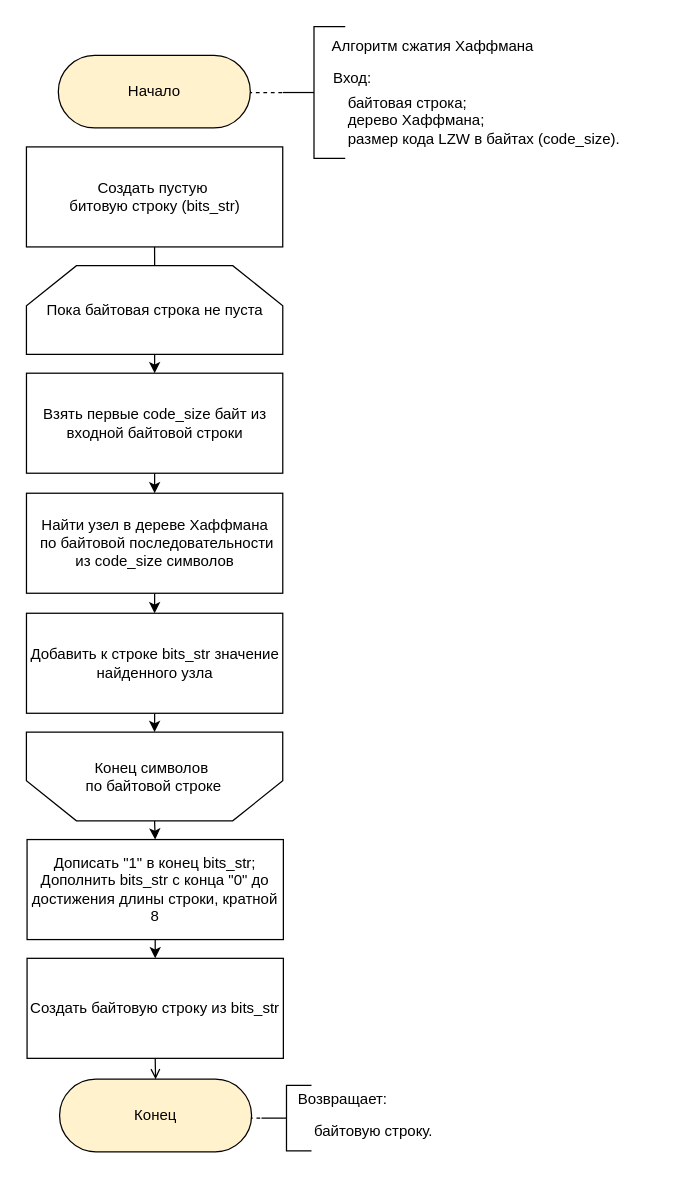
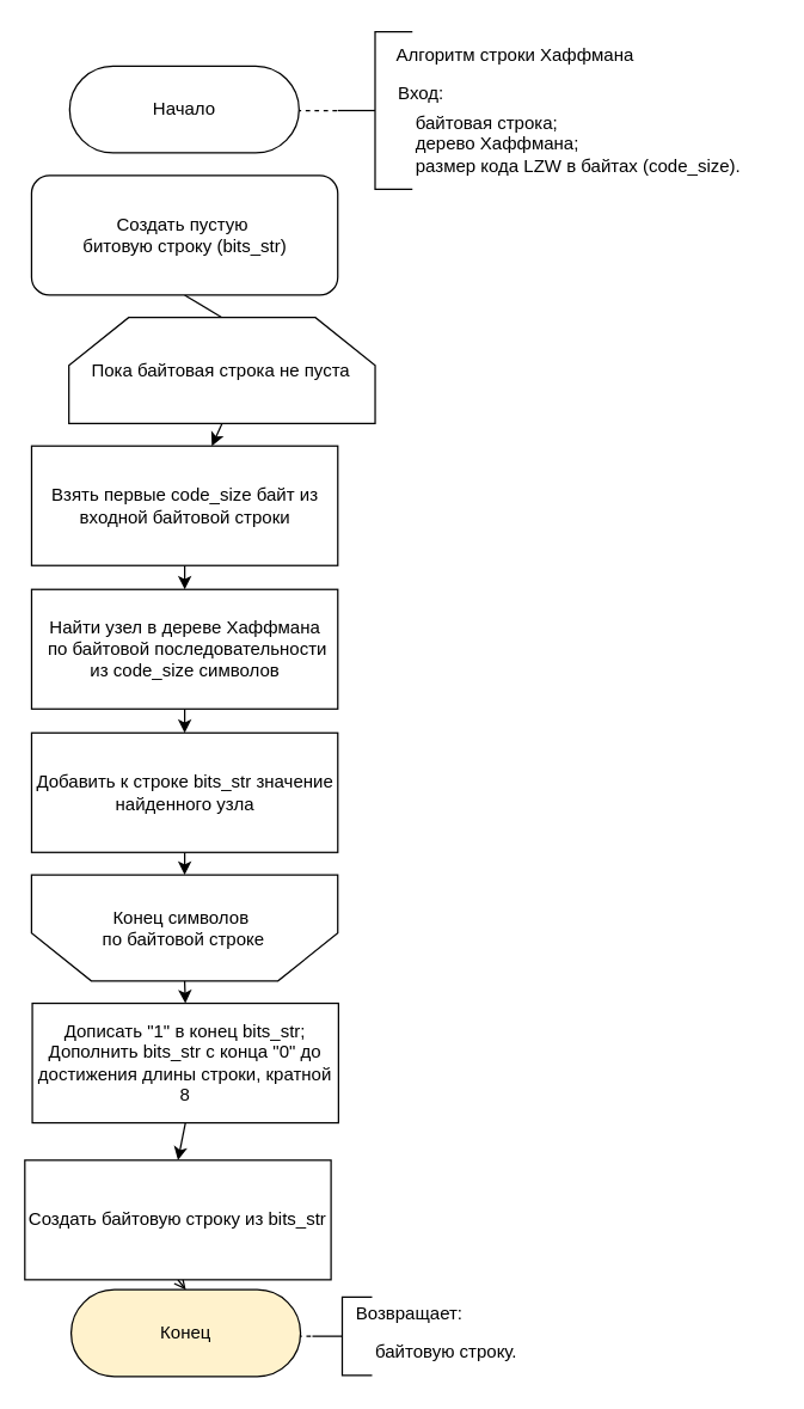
  <mxCell id="0" />
  <mxCell id="1" parent="0" />
  <mxCell id="2" style="edgeStyle=none;html=1;entryX=0;entryY=0.5;entryDx=0;entryDy=0;entryPerimeter=0;fontSize=12;endArrow=none;endFill=0;dashed=1;exitX=1;exitY=0.5;exitDx=0;exitDy=0;exitPerimeter=0;" parent="1" target="3" edge="1"><mxGeometry relative="1" as="geometry"><mxPoint x="198" y="73.5" as="sourcePoint" /></mxGeometry></mxCell>
  <mxCell id="3" value="" style="strokeWidth=1;html=1;shape=mxgraph.flowchart.annotation_2;align=left;labelPosition=right;pointerEvents=1;strokeColor=default;fontSize=13;gradientColor=none;" parent="1" vertex="1"><mxGeometry x="225.5" y="20.85" width="50" height="105.31" as="geometry" /></mxCell>
- <mxCell id="4" value="&lt;span style=&quot;font-size: 12px;&quot;&gt;&lt;font style=&quot;color: rgb(0, 0, 0);&quot;&gt;Алгоритм сжатия Хаффмана&lt;/font&gt;&lt;/span&gt;" style="text;html=1;align=left;verticalAlign=middle;resizable=0;points=[];autosize=1;strokeColor=none;fillColor=none;fontSize=13;strokeWidth=1;" parent="1" vertex="1"><mxGeometry x="263" y="20.85" width="190" height="30" as="geometry" /></mxCell>
+ <mxCell id="4" value="&lt;span style=&quot;font-size: 12px;&quot;&gt;&lt;font style=&quot;color: rgb(0, 0, 0);&quot;&gt;Алгоритм строки Хаффмана&lt;/font&gt;&lt;/span&gt;" style="text;html=1;align=left;verticalAlign=middle;resizable=0;points=[];autosize=1;strokeColor=none;fillColor=none;fontSize=13;strokeWidth=1;" parent="1" vertex="1"><mxGeometry x="263" y="20.85" width="190" height="30" as="geometry" /></mxCell>
  <mxCell id="5" value="Вход:" style="text;html=1;align=center;verticalAlign=middle;resizable=0;points=[];autosize=1;strokeColor=none;fillColor=none;fontSize=12;" parent="1" vertex="1"><mxGeometry x="255.5" y="46.78" width="50" height="30" as="geometry" /></mxCell>
  <mxCell id="6" value="&lt;span style=&quot;color: rgb(0, 0, 0);&quot;&gt;байтовая строка;&lt;/span&gt;&lt;div&gt;&lt;font style=&quot;color: rgb(0, 0, 0);&quot;&gt;дерево Хаффмана;&lt;/font&gt;&lt;br&gt;&lt;div&gt;&lt;div style=&quot;scrollbar-color: light-dark(#e2e2e2, #4b4b4b)&lt;br/&gt;&#09;&#09;&#09;&#09;&#09;light-dark(#fbfbfb, var(--dark-panel-color));&quot;&gt;&lt;font&gt;&lt;font style=&quot;color: rgb(0, 0, 0);&quot;&gt;размер кода LZW в байтах (&lt;/font&gt;&lt;span style=&quot;scrollbar-color: light-dark(#e2e2e2, #4b4b4b)&lt;br/&gt;&#09;&#09;&#09;&#09;&#09;light-dark(#fbfbfb, var(--dark-panel-color)); background-color: transparent; color: rgb(63, 63, 63);&quot;&gt;&lt;font style=&quot;color: rgb(0, 0, 0);&quot;&gt;code_size&lt;/font&gt;&lt;/span&gt;&lt;span style=&quot;color: light-dark(rgb(0, 0, 0), rgb(237, 237, 237)); scrollbar-color: light-dark(#e2e2e2, #4b4b4b)&lt;br/&gt;&#09;&#09;&#09;&#09;&#09;light-dark(#fbfbfb, var(--dark-panel-color)); background-color: transparent;&quot;&gt;).&lt;/span&gt;&lt;/font&gt;&lt;/div&gt;&lt;/div&gt;&lt;/div&gt;" style="text;html=1;align=left;verticalAlign=middle;resizable=0;points=[];autosize=1;strokeColor=none;fillColor=none;fontSize=12;" parent="1" vertex="1"><mxGeometry x="275.5" y="66.16" width="240" height="60" as="geometry" /></mxCell>
  <mxCell id="7" style="edgeStyle=none;html=1;exitX=0.5;exitY=1;exitDx=0;exitDy=0;entryX=0.5;entryY=0;entryDx=0;entryDy=0;endArrow=none;" parent="1" source="8" target="24" edge="1"><mxGeometry relative="1" as="geometry"><mxPoint x="123" y="241" as="targetPoint" /></mxGeometry></mxCell>
- <mxCell id="8" value="Создать пустую&amp;nbsp;&lt;div&gt;&lt;font style=&quot;color: rgb(0, 0, 0);&quot;&gt;битовую строку (bits_str)&lt;/font&gt;&lt;/div&gt;" style="rounded=0;whiteSpace=wrap;html=1;strokeColor=default;strokeWidth=1;fontSize=12;gradientColor=none;" parent="1" vertex="1"><mxGeometry x="20.5" y="117" width="205" height="80" as="geometry" /></mxCell>
+ <mxCell id="8" value="Создать пустую&amp;nbsp;&lt;div&gt;&lt;font style=&quot;color: rgb(0, 0, 0);&quot;&gt;битовую строку (bits_str)&lt;/font&gt;&lt;/div&gt;" style="whiteSpace=wrap;html=1;strokeColor=default;strokeWidth=1;fontSize=12;gradientColor=none;rounded=1;" parent="1" vertex="1"><mxGeometry x="20.5" y="117" width="205" height="80" as="geometry" /></mxCell>
  <mxCell id="9" style="edgeStyle=none;html=1;entryX=0;entryY=0.5;entryDx=0;entryDy=0;entryPerimeter=0;fontSize=12;endArrow=none;endFill=0;dashed=1;exitX=1;exitY=0.5;exitDx=0;exitDy=0;exitPerimeter=0;" parent="1" target="10" edge="1"><mxGeometry relative="1" as="geometry"><mxPoint x="198.5" y="893.85" as="sourcePoint" /></mxGeometry></mxCell>
  <mxCell id="10" value="" style="strokeWidth=1;html=1;shape=mxgraph.flowchart.annotation_2;align=left;labelPosition=right;pointerEvents=1;strokeColor=default;fontSize=13;gradientColor=none;" parent="1" vertex="1"><mxGeometry x="208.5" y="867.67" width="40" height="52.28" as="geometry" /></mxCell>
  <mxCell id="11" value="Возвращает:" style="text;html=1;align=left;verticalAlign=middle;resizable=0;points=[];autosize=1;strokeColor=none;fillColor=none;fontSize=12;" parent="1" vertex="1"><mxGeometry x="236" y="863.7" width="100" height="30" as="geometry" /></mxCell>
  <mxCell id="12" value="&lt;span style=&quot;color: rgb(0, 0, 0);&quot;&gt;байтовую строку&lt;/span&gt;&lt;span style=&quot;background-color: transparent;&quot;&gt;.&lt;/span&gt;" style="text;html=1;align=left;verticalAlign=middle;resizable=0;points=[];autosize=1;strokeColor=none;fillColor=none;fontSize=12;" parent="1" vertex="1"><mxGeometry x="248.5" y="890.1" width="120" height="30" as="geometry" /></mxCell>
  <mxCell id="13" style="edgeStyle=none;html=1;exitX=0.5;exitY=1;exitDx=0;exitDy=0;entryX=0.5;entryY=1;entryDx=0;entryDy=0;endArrow=open;" edge="1" parent="1" source="14" target="28"><mxGeometry relative="1" as="geometry" /></mxCell>
- <mxCell id="14" value="&lt;span style=&quot;color: rgb(0, 0, 0);&quot;&gt;Создать байтовую строку из bits_str&lt;/span&gt;" style="rounded=0;whiteSpace=wrap;html=1;strokeColor=default;strokeWidth=1;fontSize=12;gradientColor=none;" parent="1" vertex="1"><mxGeometry x="21" y="766" width="205" height="80" as="geometry" /></mxCell>
+ <mxCell id="14" value="&lt;span style=&quot;color: rgb(0, 0, 0);&quot;&gt;Создать байтовую строку из bits_str&lt;/span&gt;" style="rounded=0;whiteSpace=wrap;html=1;strokeColor=default;strokeWidth=1;fontSize=12;gradientColor=none;" parent="1" vertex="1"><mxGeometry x="16" y="776" width="205" height="80" as="geometry" /></mxCell>
  <mxCell id="15" style="edgeStyle=none;html=1;exitX=0.5;exitY=1;exitDx=0;exitDy=0;entryX=0.5;entryY=0;entryDx=0;entryDy=0;" parent="1" source="16" target="18" edge="1"><mxGeometry relative="1" as="geometry" /></mxCell>
  <mxCell id="16" value="Взять первые code_size байт из входной байтовой строки" style="rounded=0;whiteSpace=wrap;html=1;strokeColor=default;strokeWidth=1;fontSize=12;gradientColor=none;" parent="1" vertex="1"><mxGeometry x="20.53" y="298" width="205" height="80" as="geometry" /></mxCell>
  <mxCell id="17" style="edgeStyle=none;html=1;exitX=0.5;exitY=1;exitDx=0;exitDy=0;" parent="1" source="18" target="20" edge="1"><mxGeometry relative="1" as="geometry" /></mxCell>
  <mxCell id="18" value="Найти узел в дереве Хаффмана&lt;div&gt;&amp;nbsp;&lt;font style=&quot;color: rgb(0, 0, 0);&quot;&gt;по байтовой последовательности&lt;/font&gt; из&amp;nbsp;&lt;span style=&quot;color: rgb(0, 0, 0); background-color: transparent;&quot;&gt;code_size символов&lt;/span&gt;&lt;/div&gt;" style="rounded=0;whiteSpace=wrap;html=1;strokeColor=default;strokeWidth=1;fontSize=12;gradientColor=none;" parent="1" vertex="1"><mxGeometry x="20.53" y="394" width="205" height="80" as="geometry" /></mxCell>
  <mxCell id="19" style="edgeStyle=none;html=1;exitX=0.5;exitY=1;exitDx=0;exitDy=0;entryX=0.5;entryY=1;entryDx=0;entryDy=0;" edge="1" parent="1" source="20" target="26"><mxGeometry relative="1" as="geometry" /></mxCell>
  <mxCell id="20" value="Добавить к строке bits_str значение найденного узла" style="rounded=0;whiteSpace=wrap;html=1;strokeColor=default;strokeWidth=1;fontSize=12;gradientColor=none;" parent="1" vertex="1"><mxGeometry x="20.53" y="490" width="205" height="80" as="geometry" /></mxCell>
  <mxCell id="21" style="edgeStyle=none;html=1;exitX=0.5;exitY=1;exitDx=0;exitDy=0;entryX=0.5;entryY=0;entryDx=0;entryDy=0;" parent="1" source="22" target="14" edge="1"><mxGeometry relative="1" as="geometry" /></mxCell>
  <mxCell id="22" value="&lt;span style=&quot;color: rgb(0, 0, 0);&quot;&gt;Дописать&lt;span style=&quot;color: rgb(0, 0, 0);&quot;&gt;&amp;nbsp;&quot;1&quot;&amp;nbsp;&lt;/span&gt;в конец bits_str;&lt;/span&gt;&lt;div&gt;&lt;span style=&quot;color: rgb(0, 0, 0);&quot;&gt;Дополнить&amp;nbsp;&lt;/span&gt;&lt;span style=&quot;color: rgb(0, 0, 0); background-color: transparent;&quot;&gt;bits_str&lt;/span&gt;&lt;span style=&quot;background-color: transparent;&quot;&gt;&amp;nbsp;&lt;font style=&quot;color: rgb(0, 0, 0);&quot;&gt;с конца &quot;0&quot; до достижения длины строки, кратной 8&lt;/font&gt;&lt;/span&gt;&lt;/div&gt;" style="rounded=0;whiteSpace=wrap;html=1;strokeColor=default;strokeWidth=1;fontSize=12;gradientColor=none;" parent="1" vertex="1"><mxGeometry x="21" y="671" width="205" height="80" as="geometry" /></mxCell>
  <mxCell id="23" style="edgeStyle=none;html=1;exitX=0.5;exitY=1;exitDx=0;exitDy=0;" edge="1" parent="1" source="24" target="16"><mxGeometry relative="1" as="geometry" /></mxCell>
- <mxCell id="24" value="Пока байтовая строка не пуста" style="shape=loopLimit;whiteSpace=wrap;html=1;size=40;" vertex="1" parent="1"><mxGeometry x="20.5" y="212" width="205.03" height="71" as="geometry" /></mxCell>
+ <mxCell id="24" value="Пока байтовая строка не пуста" style="shape=loopLimit;whiteSpace=wrap;html=1;size=40;" vertex="1" parent="1"><mxGeometry x="45.5" y="212" width="205.03" height="71" as="geometry" /></mxCell>
  <mxCell id="25" style="edgeStyle=none;html=1;exitX=0.5;exitY=0;exitDx=0;exitDy=0;entryX=0.5;entryY=0;entryDx=0;entryDy=0;" edge="1" parent="1" source="26" target="22"><mxGeometry relative="1" as="geometry" /></mxCell>
  <mxCell id="26" value="&lt;span style=&quot;color: rgb(0, 0, 0);&quot;&gt;Конец символов&amp;nbsp;&lt;/span&gt;&lt;div&gt;&lt;span style=&quot;color: rgb(0, 0, 0);&quot;&gt;по байтовой строке&lt;/span&gt;&lt;/div&gt;" style="shape=loopLimit;whiteSpace=wrap;html=1;size=40;direction=west;" vertex="1" parent="1"><mxGeometry x="20.48" y="585" width="205.02" height="71" as="geometry" /></mxCell>
- <mxCell id="27" value="&lt;span style=&quot;color: rgb(0, 0, 0); font-family: Helvetica; font-size: 12px;&quot;&gt;Начало&lt;/span&gt;" style="rounded=1;whiteSpace=wrap;html=1;fontSize=14;spacing=3;strokeWidth=1;glass=0;flipH=1;flipV=0;rotation=0;direction=west;arcSize=50;fontFamily=Times New Roman;fillColor=#fff2cc;" vertex="1" parent="1"><mxGeometry x="46" y="43.78" width="153.57" height="58.06" as="geometry" /></mxCell>
+ <mxCell id="27" value="&lt;span style=&quot;color: rgb(0, 0, 0); font-family: Helvetica; font-size: 12px;&quot;&gt;Начало&lt;/span&gt;" style="rounded=1;whiteSpace=wrap;html=1;fontSize=14;spacing=3;strokeWidth=1;glass=0;flipH=1;flipV=0;rotation=0;direction=west;arcSize=50;fontFamily=Times New Roman;" vertex="1" parent="1"><mxGeometry x="46" y="43.78" width="153.57" height="58.06" as="geometry" /></mxCell>
  <mxCell id="28" value="&lt;span style=&quot;color: rgb(0, 0, 0); font-family: Helvetica; font-size: 12px;&quot;&gt;Конец&lt;/span&gt;" style="rounded=1;whiteSpace=wrap;html=1;fontSize=14;spacing=3;strokeWidth=1;glass=0;flipH=1;flipV=0;rotation=0;direction=west;arcSize=50;fontFamily=Times New Roman;fillColor=#fff2cc;" vertex="1" parent="1"><mxGeometry x="47" y="862.67" width="153.57" height="58.06" as="geometry" /></mxCell>
